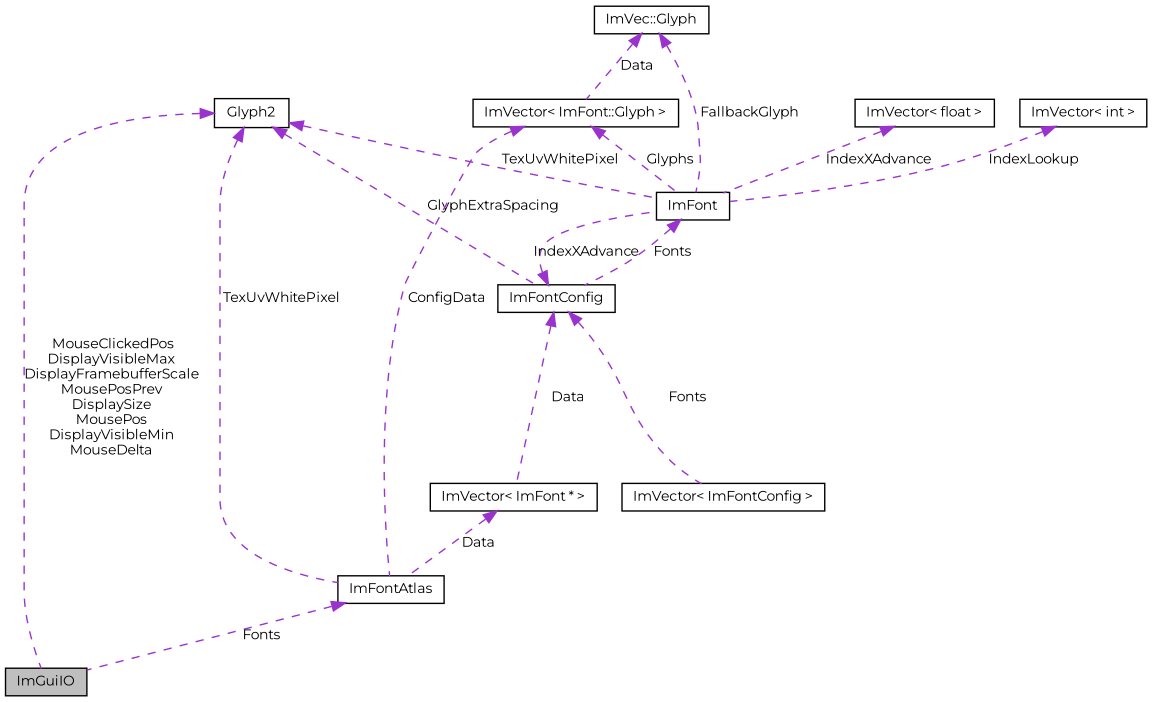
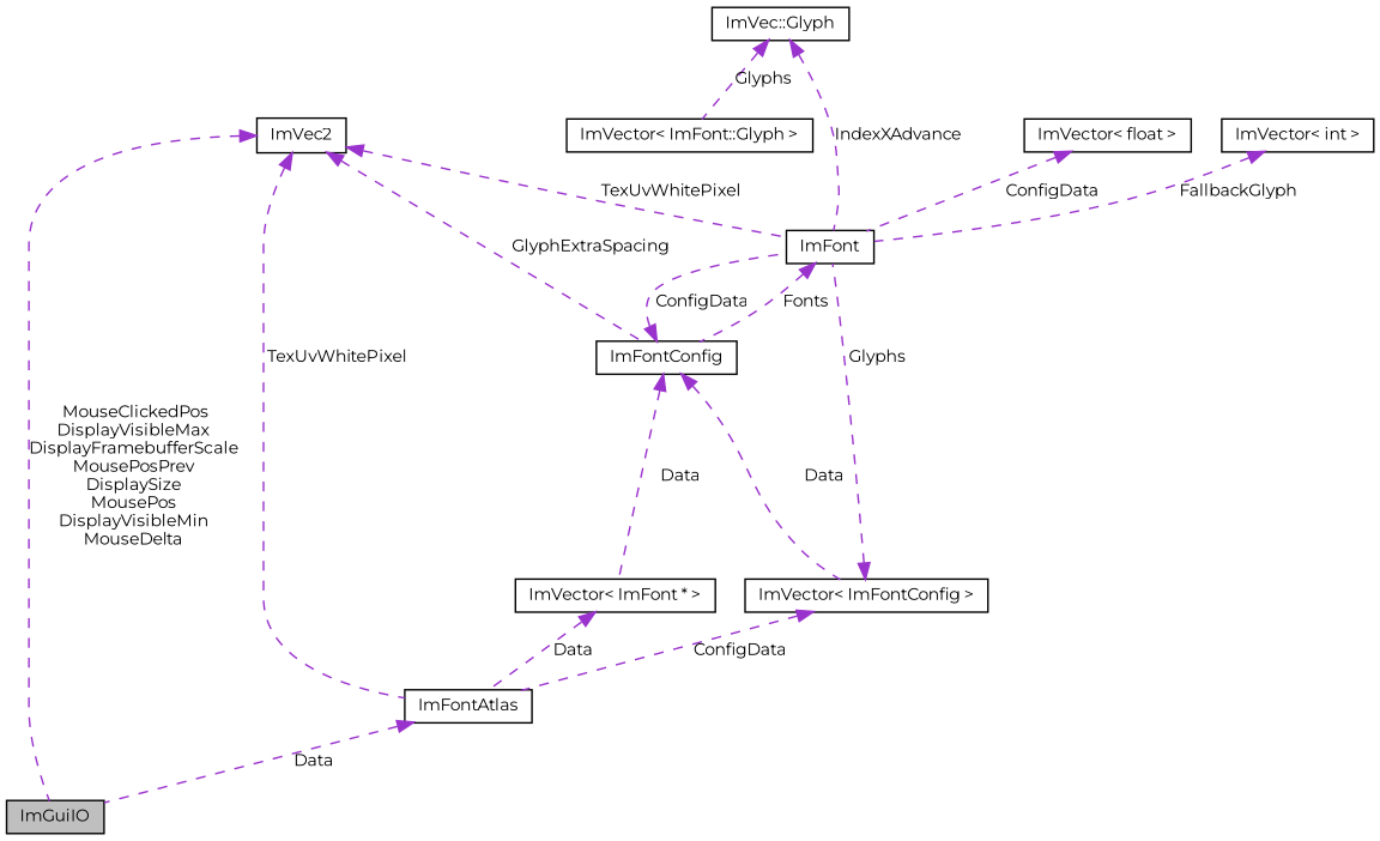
  digraph {
    fontname=Montserrat
    node [color=black fillcolor=white fontname=Montserrat fontsize=10 shape=record style=filled]
    edge [color=darkorchid3 dir=back fontname=Montserrat fontsize=10 labelfontname=Helvetica labelfontsize=10 style=dashed]
    n1 [fillcolor=grey75 fontcolor=black height=0.2 label=ImGuiIO width=0.4]
-   n2 [height=0.2 label=Glyph2 width=0.4]
+   n2 [height=0.2 label=ImVec2 width=0.4]
    n3 [height=0.2 label=ImFontAtlas width=0.4]
    n4 [height=0.2 label=ImFont width=0.4]
    n5 [height=0.2 label=ImFontConfig width=0.4]
    n6 [height=0.2 label="ImVector\< ImFont * \>" width=0.4]
    n7 [height=0.2 label="ImVector\< ImFontConfig \>" width=0.4]
    n8 [height=0.2 label="ImVec::Glyph" width=0.4]
    n9 [height=0.2 label="ImVector\< ImFont::Glyph \>" width=0.4]
    n10 [height=0.2 label="ImVector\< float \>" width=0.4]
    n11 [height=0.2 label="ImVector\< int \>" width=0.4]
    n2 -> n1 [label=" MouseClickedPos\nDisplayVisibleMax\nDisplayFramebufferScale\nMousePosPrev\nDisplaySize\nMousePos\nDisplayVisibleMin\nMouseDelta"]
    n2 -> n3 [label=" TexUvWhitePixel"]
    n2 -> n4 [label=" TexUvWhitePixel"]
    n2 -> n5 [label=" GlyphExtraSpacing"]
-   n3 -> n1 [label=" Fonts"]
+   n3 -> n1 [label=" Data"]
    n4 -> n5 [label=" Fonts"]
-   n5 -> n4 [label=" IndexXAdvance"]
+   n5 -> n4 [label=" ConfigData"]
    n5 -> n6 [label=" Data"]
-   n5 -> n7 [label=" Fonts"]
+   n5 -> n7 [label=" Data"]
    n6 -> n3 [label=" Data"]
-   n9 -> n3 [label=" ConfigData"]
-   n8 -> n4 [label=" FallbackGlyph"]
-   n8 -> n9 [label=" Data"]
-   n9 -> n4 [label=" Glyphs"]
-   n10 -> n4 [label=" IndexXAdvance"]
-   n11 -> n4 [label=" IndexLookup"]
+   n7 -> n3 [label=" ConfigData"]
+   n8 -> n4 [label=" IndexXAdvance"]
+   n8 -> n9 [label=" Glyphs"]
+   n7 -> n4 [label=" Glyphs"]
+   n10 -> n4 [label=" ConfigData"]
+   n11 -> n4 [label=" FallbackGlyph"]
  }
